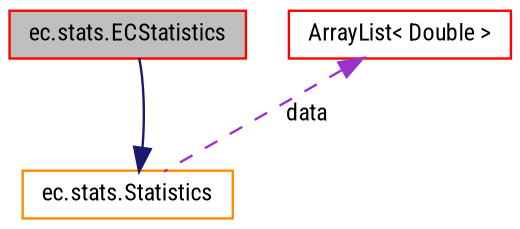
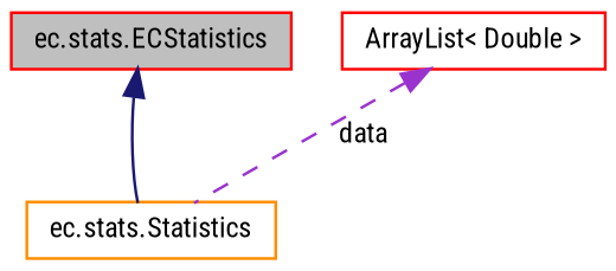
  digraph {
    fontname="Roboto Condensed"
    node [color=red fillcolor=white fontname="Roboto Condensed" fontsize=10 shape=record style=filled]
    edge [dir=back fontname="Roboto Condensed" fontsize=10 labelfontname=Helvetica labelfontsize=10]
    n1 [fillcolor=grey75 fontcolor=black height=0.2 label="ec.stats.ECStatistics" width=0.4]
    n2 [color=darkorange height=0.2 label="ec.stats.Statistics" width=0.4]
    n3 [height=0.2 label="ArrayList\< Double \>" width=0.4]
-   n2 -> n1 [color=midnightblue style=solid]
+   n1 -> n2 [color=midnightblue style=solid]
    n3 -> n2 [color=darkorchid3 label=" data" style=dashed]
  }
